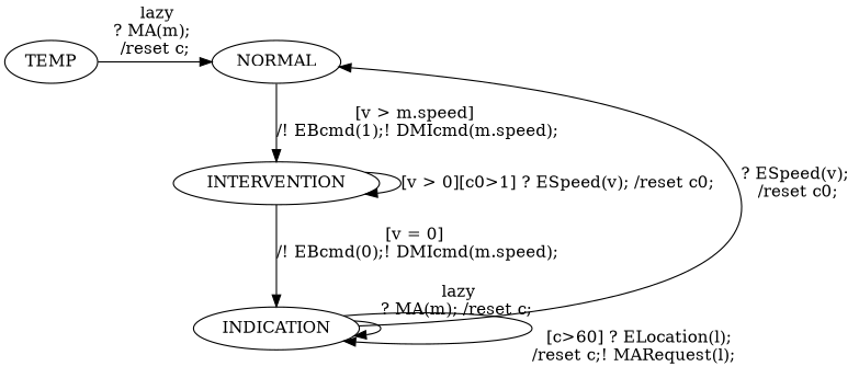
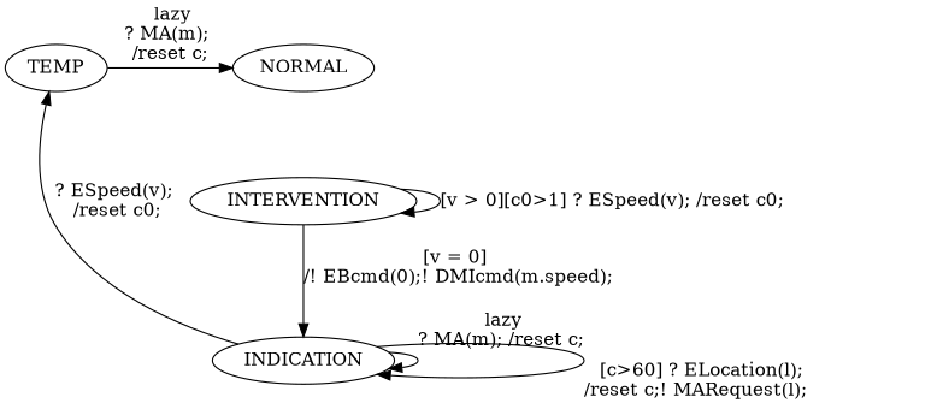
  digraph {
    rankdir=TB
    splines=true
    TEMP
    NORMAL
    INTERVENTION
    INDICATION
    subgraph sub_1 {
      rank=same
      TEMP
      NORMAL
    }
    TEMP -> NORMAL [label=" lazy\n? MA(m); \n/reset c;\n"]
-   NORMAL -> INTERVENTION [label="[v > m.speed] \n/! EBcmd(1);! DMIcmd(m.speed);"]
    INTERVENTION -> INTERVENTION [label="[v > 0][c0>1] ? ESpeed(v); /reset c0;"]
    INTERVENTION -> INDICATION [label="[v = 0] \n/! EBcmd(0);! DMIcmd(m.speed);"]
-   INDICATION -> NORMAL [label="? ESpeed(v); \n/reset c0;\n"]
+   INDICATION -> TEMP [label="? ESpeed(v); \n/reset c0;\n"]
    INDICATION -> INDICATION [label=" lazy\n? MA(m); /reset c;\n\n  \n  "]
    INDICATION -> INDICATION [label="\n  \n  [c>60] ? ELocation(l); \n/reset c;! MARequest(l); "]
  }
